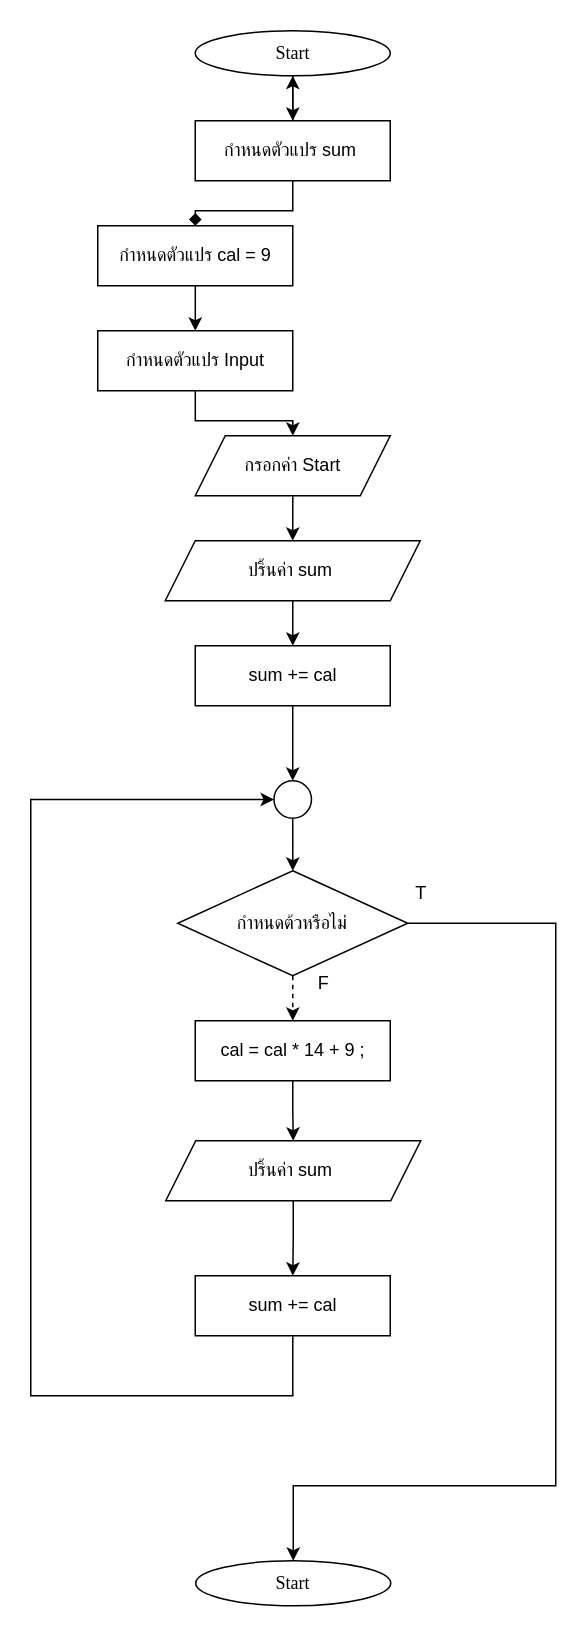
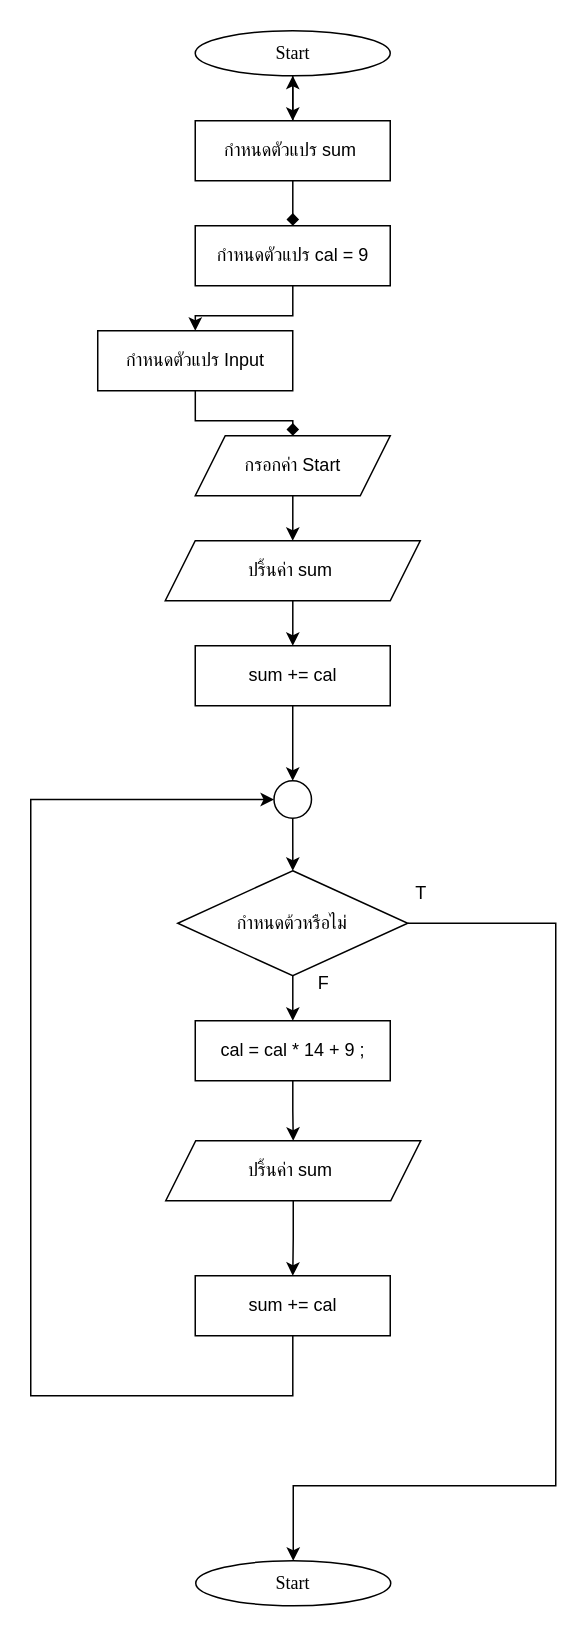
  <mxCell id="0" />
  <mxCell id="1" parent="0" />
  <mxCell id="2" value="" style="edgeStyle=orthogonalEdgeStyle;rounded=0;orthogonalLoop=1;jettySize=auto;html=1;" edge="1" parent="1" source="3"><mxGeometry relative="1" as="geometry"><mxPoint x="194.66" y="80" as="targetPoint" /></mxGeometry></mxCell>
  <mxCell id="3" value="&lt;font data-font-src=&quot;https://fonts.googleapis.com/css?family=Sarabun&quot; face=&quot;Sarabun&quot;&gt;Start&lt;/font&gt;" style="ellipse;whiteSpace=wrap;html=1;" vertex="1" parent="1"><mxGeometry x="129.66" y="20" width="130" height="30" as="geometry" /></mxCell>
- <mxCell id="4" value="" style="edgeStyle=orthogonalEdgeStyle;rounded=0;orthogonalLoop=1;jettySize=auto;html=1;" edge="1" parent="1" source="5" target="7"><mxGeometry relative="1" as="geometry" /></mxCell>
+ <mxCell id="4" value="" style="edgeStyle=orthogonalEdgeStyle;rounded=0;orthogonalLoop=1;jettySize=auto;html=1;endArrow=diamond;" edge="1" parent="1" source="5" target="7"><mxGeometry relative="1" as="geometry" /></mxCell>
  <mxCell id="5" value="กำหนดตัวแปร Input" style="rounded=0;whiteSpace=wrap;html=1;" vertex="1" parent="1"><mxGeometry x="64.66" y="220" width="130" height="40" as="geometry" /></mxCell>
  <mxCell id="6" value="" style="edgeStyle=orthogonalEdgeStyle;rounded=0;orthogonalLoop=1;jettySize=auto;html=1;" edge="1" parent="1" source="7"><mxGeometry relative="1" as="geometry"><mxPoint x="194.66" y="360" as="targetPoint" /></mxGeometry></mxCell>
  <mxCell id="7" value="กรอกค่า Start" style="shape=parallelogram;perimeter=parallelogramPerimeter;whiteSpace=wrap;html=1;fixedSize=1;" vertex="1" parent="1"><mxGeometry x="129.66" y="290" width="130" height="40" as="geometry" /></mxCell>
  <mxCell id="8" value="" style="edgeStyle=orthogonalEdgeStyle;rounded=0;orthogonalLoop=1;jettySize=auto;html=1;" edge="1" parent="1" source="9" target="5"><mxGeometry relative="1" as="geometry" /></mxCell>
- <mxCell id="9" value="กำหนดตัวแปร cal = 9" style="rounded=0;whiteSpace=wrap;html=1;" vertex="1" parent="1"><mxGeometry x="64.66" y="150" width="130" height="40" as="geometry" /></mxCell>
+ <mxCell id="9" value="กำหนดตัวแปร cal = 9" style="rounded=0;whiteSpace=wrap;html=1;" vertex="1" parent="1"><mxGeometry x="129.66" y="150" width="130" height="40" as="geometry" /></mxCell>
  <mxCell id="10" value="" style="edgeStyle=orthogonalEdgeStyle;rounded=0;orthogonalLoop=1;jettySize=auto;html=1;endArrow=diamond;" edge="1" parent="1" source="12" target="9"><mxGeometry relative="1" as="geometry" /></mxCell>
  <mxCell id="11" value="" style="edgeStyle=orthogonalEdgeStyle;rounded=0;orthogonalLoop=1;jettySize=auto;html=1;" edge="1" parent="1" source="12" target="3"><mxGeometry relative="1" as="geometry" /></mxCell>
  <mxCell id="12" value="กำหนดตัวแปร sum&amp;nbsp;" style="rounded=0;whiteSpace=wrap;html=1;" vertex="1" parent="1"><mxGeometry x="129.66" y="80" width="130" height="40" as="geometry" /></mxCell>
  <mxCell id="13" value="" style="edgeStyle=orthogonalEdgeStyle;rounded=0;orthogonalLoop=1;jettySize=auto;html=1;" edge="1" parent="1" source="14" target="16"><mxGeometry relative="1" as="geometry" /></mxCell>
  <mxCell id="14" value="ปริ้นค่า sum&amp;nbsp;" style="shape=parallelogram;perimeter=parallelogramPerimeter;whiteSpace=wrap;html=1;fixedSize=1;" vertex="1" parent="1"><mxGeometry x="109.66" y="360" width="170" height="40" as="geometry" /></mxCell>
  <mxCell id="15" value="" style="edgeStyle=orthogonalEdgeStyle;rounded=0;orthogonalLoop=1;jettySize=auto;html=1;entryX=0.5;entryY=0;entryDx=0;entryDy=0;" edge="1" parent="1" source="16" target="27"><mxGeometry relative="1" as="geometry"><mxPoint x="194.36" y="500.016" as="targetPoint" /></mxGeometry></mxCell>
  <mxCell id="16" value="sum += cal" style="rounded=0;whiteSpace=wrap;html=1;" vertex="1" parent="1"><mxGeometry x="129.66" y="430" width="130" height="40" as="geometry" /></mxCell>
- <mxCell id="17" value="" style="edgeStyle=orthogonalEdgeStyle;rounded=0;orthogonalLoop=1;jettySize=auto;html=1;dashed=1;" edge="1" parent="1" source="19" target="21"><mxGeometry relative="1" as="geometry" /></mxCell>
+ <mxCell id="17" value="" style="edgeStyle=orthogonalEdgeStyle;rounded=0;orthogonalLoop=1;jettySize=auto;html=1;" edge="1" parent="1" source="19" target="21"><mxGeometry relative="1" as="geometry" /></mxCell>
  <mxCell id="18" style="edgeStyle=orthogonalEdgeStyle;rounded=0;orthogonalLoop=1;jettySize=auto;html=1;entryX=0.5;entryY=0;entryDx=0;entryDy=0;" edge="1" parent="1" source="19" target="28"><mxGeometry relative="1" as="geometry"><Array as="points"><mxPoint x="370" y="615" /><mxPoint x="370" y="990" /><mxPoint x="195" y="990" /></Array></mxGeometry></mxCell>
  <mxCell id="19" value="กำหนดต้วหรือไม่" style="rhombus;whiteSpace=wrap;html=1;" vertex="1" parent="1"><mxGeometry x="118" y="580" width="153.33" height="70" as="geometry" /></mxCell>
  <mxCell id="20" value="" style="edgeStyle=orthogonalEdgeStyle;rounded=0;orthogonalLoop=1;jettySize=auto;html=1;" edge="1" parent="1" source="21" target="25"><mxGeometry relative="1" as="geometry" /></mxCell>
  <mxCell id="21" value="cal = cal * 14 + 9 ;" style="rounded=0;whiteSpace=wrap;html=1;" vertex="1" parent="1"><mxGeometry x="129.67" y="680" width="130" height="40" as="geometry" /></mxCell>
  <mxCell id="22" style="edgeStyle=orthogonalEdgeStyle;rounded=0;orthogonalLoop=1;jettySize=auto;html=1;entryX=0;entryY=0.5;entryDx=0;entryDy=0;" edge="1" parent="1" source="23" target="27"><mxGeometry relative="1" as="geometry"><Array as="points"><mxPoint x="195" y="930" /><mxPoint x="20" y="930" /><mxPoint x="20" y="533" /></Array></mxGeometry></mxCell>
  <mxCell id="23" value="sum += cal" style="rounded=0;whiteSpace=wrap;html=1;" vertex="1" parent="1"><mxGeometry x="129.66" y="850" width="130" height="40" as="geometry" /></mxCell>
  <mxCell id="24" value="" style="edgeStyle=orthogonalEdgeStyle;rounded=0;orthogonalLoop=1;jettySize=auto;html=1;" edge="1" parent="1" source="25" target="23"><mxGeometry relative="1" as="geometry" /></mxCell>
  <mxCell id="25" value="ปริ้นค่า sum&amp;nbsp;" style="shape=parallelogram;perimeter=parallelogramPerimeter;whiteSpace=wrap;html=1;fixedSize=1;" vertex="1" parent="1"><mxGeometry x="110" y="760" width="170" height="40" as="geometry" /></mxCell>
  <mxCell id="26" value="" style="edgeStyle=orthogonalEdgeStyle;rounded=0;orthogonalLoop=1;jettySize=auto;html=1;" edge="1" parent="1" source="27" target="19"><mxGeometry relative="1" as="geometry" /></mxCell>
  <mxCell id="27" value="" style="ellipse;whiteSpace=wrap;html=1;aspect=fixed;" vertex="1" parent="1"><mxGeometry x="182.16" y="520" width="25" height="25" as="geometry" /></mxCell>
  <mxCell id="28" value="&lt;font data-font-src=&quot;https://fonts.googleapis.com/css?family=Sarabun&quot; face=&quot;Sarabun&quot;&gt;Start&lt;/font&gt;" style="ellipse;whiteSpace=wrap;html=1;" vertex="1" parent="1"><mxGeometry x="130" y="1040" width="130" height="30" as="geometry" /></mxCell>
  <mxCell id="29" value="T" style="text;html=1;align=center;verticalAlign=middle;resizable=0;points=[];autosize=1;strokeColor=none;fillColor=none;" vertex="1" parent="1"><mxGeometry x="265" y="580" width="30" height="30" as="geometry" /></mxCell>
  <mxCell id="30" value="F" style="text;html=1;align=center;verticalAlign=middle;resizable=0;points=[];autosize=1;strokeColor=none;fillColor=none;" vertex="1" parent="1"><mxGeometry x="200" y="640" width="30" height="30" as="geometry" /></mxCell>
